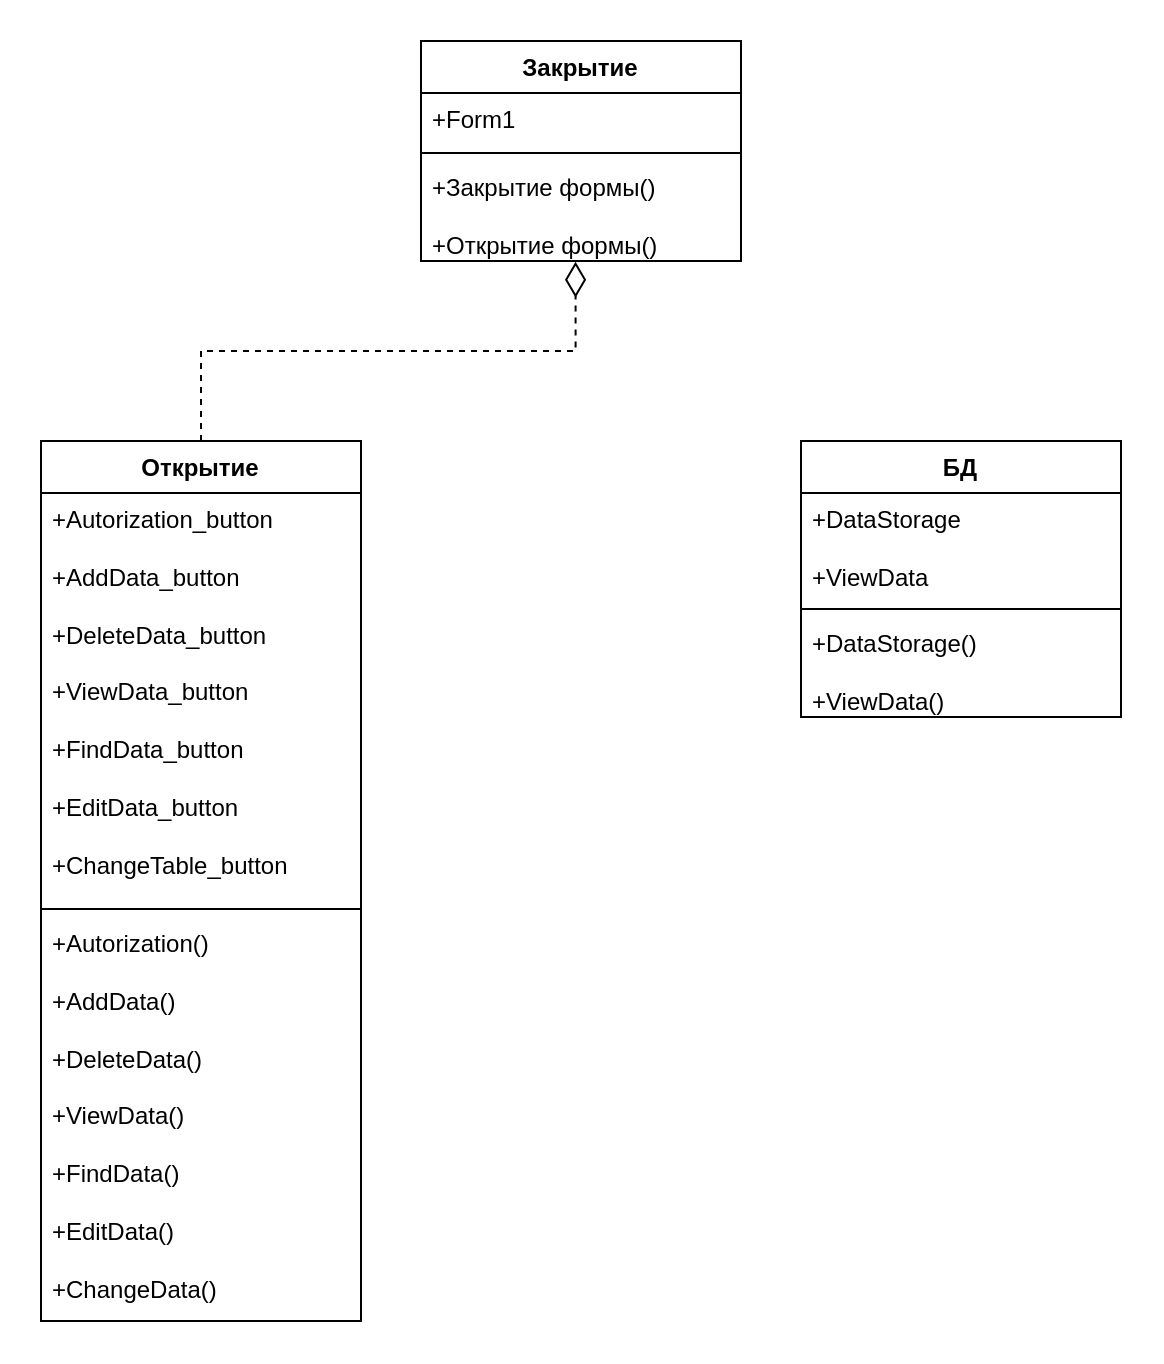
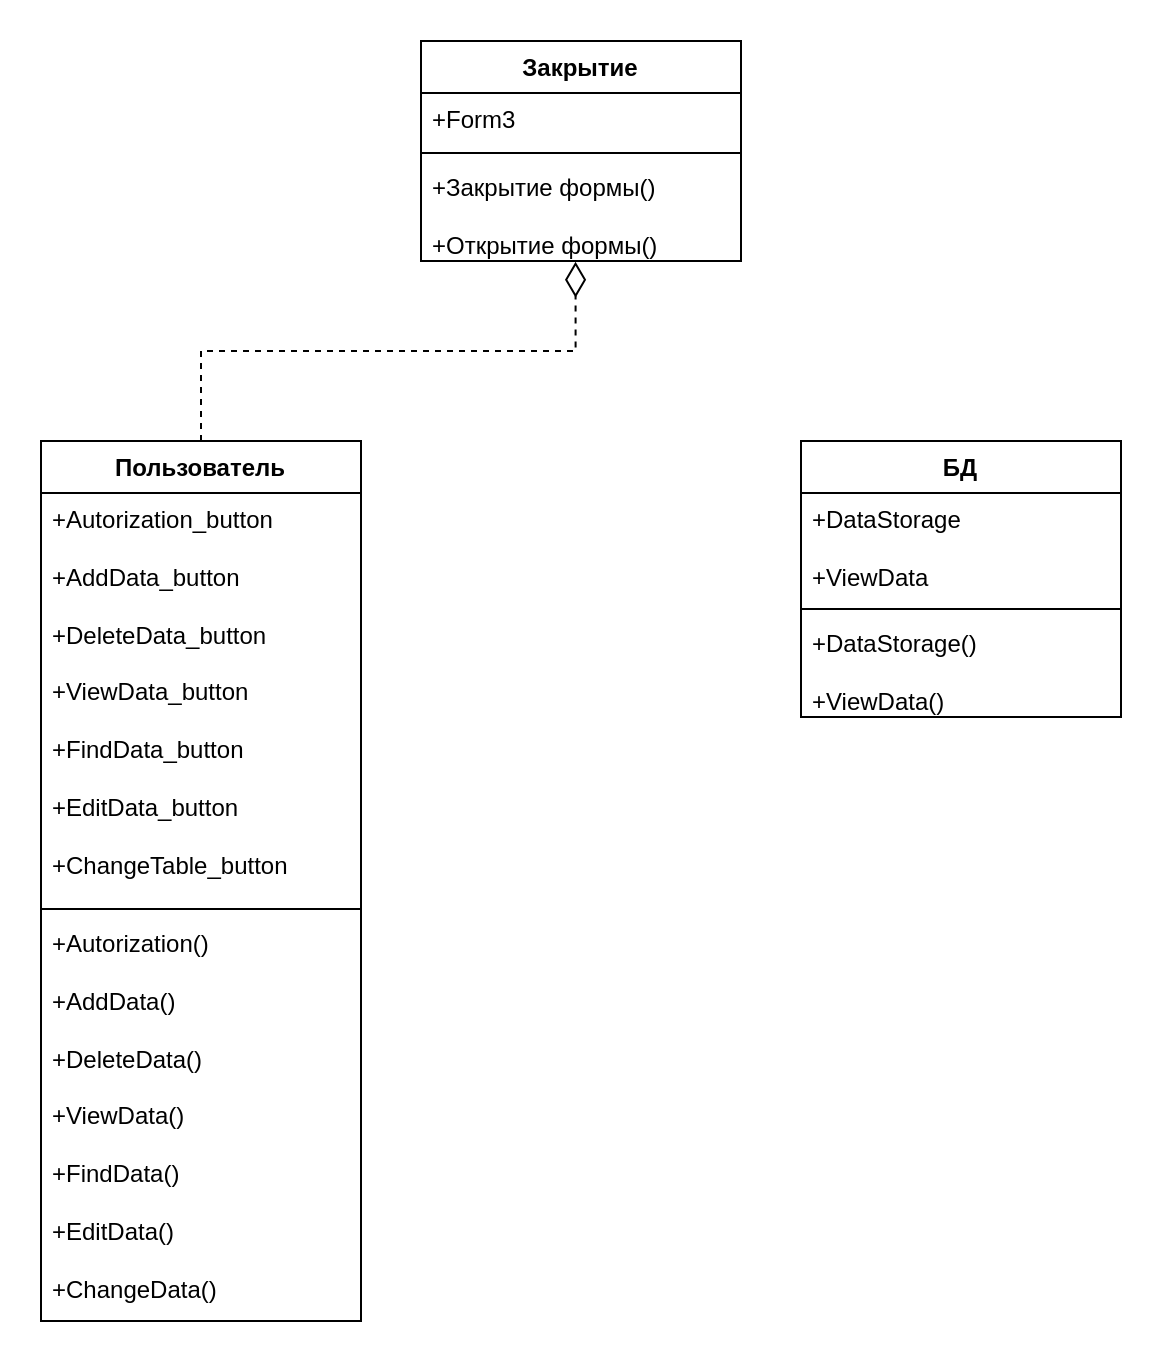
  <mxCell id="0" />
  <mxCell id="1" parent="0" />
  <mxCell id="2" value="Закрытие" style="swimlane;fontStyle=1;align=center;verticalAlign=top;childLayout=stackLayout;horizontal=1;startSize=26;horizontalStack=0;resizeParent=1;resizeParentMax=0;resizeLast=0;collapsible=1;marginBottom=0;whiteSpace=wrap;html=1;" vertex="1" parent="1"><mxGeometry x="210" y="20" width="160" height="110" as="geometry" /></mxCell>
- <mxCell id="3" value="+Form1" style="text;strokeColor=none;fillColor=none;align=left;verticalAlign=top;spacingLeft=4;spacingRight=4;overflow=hidden;rotatable=0;points=[[0,0.5],[1,0.5]];portConstraint=eastwest;whiteSpace=wrap;html=1;" vertex="1" parent="2"><mxGeometry y="26" width="160" height="26" as="geometry" /></mxCell>
+ <mxCell id="3" value="+Form3" style="text;strokeColor=none;fillColor=none;align=left;verticalAlign=top;spacingLeft=4;spacingRight=4;overflow=hidden;rotatable=0;points=[[0,0.5],[1,0.5]];portConstraint=eastwest;whiteSpace=wrap;html=1;" vertex="1" parent="2"><mxGeometry y="26" width="160" height="26" as="geometry" /></mxCell>
  <mxCell id="4" value="" style="line;strokeWidth=1;fillColor=none;align=left;verticalAlign=middle;spacingTop=-1;spacingLeft=3;spacingRight=3;rotatable=0;labelPosition=right;points=[];portConstraint=eastwest;strokeColor=inherit;" vertex="1" parent="2"><mxGeometry y="52" width="160" height="8" as="geometry" /></mxCell>
  <mxCell id="5" value="+Закрытие формы()&lt;div&gt;&lt;br&gt;&lt;/div&gt;&lt;div&gt;+Открытие формы()&lt;/div&gt;" style="text;strokeColor=none;fillColor=none;align=left;verticalAlign=top;spacingLeft=4;spacingRight=4;overflow=hidden;rotatable=0;points=[[0,0.5],[1,0.5]];portConstraint=eastwest;whiteSpace=wrap;html=1;" vertex="1" parent="2"><mxGeometry y="60" width="160" height="50" as="geometry" /></mxCell>
- <mxCell id="6" value="Открытие" style="swimlane;fontStyle=1;align=center;verticalAlign=top;childLayout=stackLayout;horizontal=1;startSize=26;horizontalStack=0;resizeParent=1;resizeParentMax=0;resizeLast=0;collapsible=1;marginBottom=0;whiteSpace=wrap;html=1;" vertex="1" parent="1"><mxGeometry x="20" y="220" width="160" height="440" as="geometry" /></mxCell>
+ <mxCell id="6" value="Пользователь" style="swimlane;fontStyle=1;align=center;verticalAlign=top;childLayout=stackLayout;horizontal=1;startSize=26;horizontalStack=0;resizeParent=1;resizeParentMax=0;resizeLast=0;collapsible=1;marginBottom=0;whiteSpace=wrap;html=1;" vertex="1" parent="1"><mxGeometry x="20" y="220" width="160" height="440" as="geometry" /></mxCell>
  <mxCell id="7" value="+Autorization_button&lt;div&gt;&lt;br&gt;&lt;/div&gt;&lt;div&gt;+AddData_button&lt;/div&gt;&lt;div&gt;&lt;br&gt;&lt;/div&gt;&lt;div&gt;+DeleteData_button&lt;/div&gt;&lt;div&gt;&lt;br&gt;&lt;/div&gt;&lt;div&gt;+ViewData_button&lt;/div&gt;&lt;div&gt;&lt;br&gt;&lt;/div&gt;&lt;div&gt;+FindData_button&lt;/div&gt;&lt;div&gt;&lt;br&gt;&lt;/div&gt;&lt;div&gt;+EditData_button&lt;/div&gt;&lt;div&gt;&lt;br&gt;&lt;/div&gt;&lt;div&gt;+ChangeTable_button&lt;/div&gt;" style="text;strokeColor=none;fillColor=none;align=left;verticalAlign=top;spacingLeft=4;spacingRight=4;overflow=hidden;rotatable=0;points=[[0,0.5],[1,0.5]];portConstraint=eastwest;whiteSpace=wrap;html=1;" vertex="1" parent="6"><mxGeometry y="26" width="160" height="204" as="geometry" /></mxCell>
  <mxCell id="8" value="" style="line;strokeWidth=1;fillColor=none;align=left;verticalAlign=middle;spacingTop=-1;spacingLeft=3;spacingRight=3;rotatable=0;labelPosition=right;points=[];portConstraint=eastwest;strokeColor=inherit;" vertex="1" parent="6"><mxGeometry y="230" width="160" height="8" as="geometry" /></mxCell>
  <mxCell id="9" value="+Autorization()&lt;div&gt;&lt;br&gt;&lt;/div&gt;&lt;div&gt;+AddData()&lt;/div&gt;&lt;div&gt;&lt;br&gt;&lt;/div&gt;&lt;div&gt;+DeleteData()&amp;nbsp;&lt;/div&gt;&lt;div&gt;&lt;br&gt;&lt;/div&gt;&lt;div&gt;+ViewData()&lt;/div&gt;&lt;div&gt;&lt;br&gt;&lt;/div&gt;&lt;div&gt;+FindData()&lt;/div&gt;&lt;div&gt;&lt;br&gt;&lt;/div&gt;&lt;div&gt;+EditData()&lt;/div&gt;&lt;div&gt;&lt;br&gt;&lt;/div&gt;&lt;div&gt;+ChangeData()&amp;nbsp;&lt;/div&gt;&lt;div&gt;&lt;br&gt;&lt;/div&gt;" style="text;strokeColor=none;fillColor=none;align=left;verticalAlign=top;spacingLeft=4;spacingRight=4;overflow=hidden;rotatable=0;points=[[0,0.5],[1,0.5]];portConstraint=eastwest;whiteSpace=wrap;html=1;" vertex="1" parent="6"><mxGeometry y="238" width="160" height="202" as="geometry" /></mxCell>
  <mxCell id="10" value="БД" style="swimlane;fontStyle=1;align=center;verticalAlign=top;childLayout=stackLayout;horizontal=1;startSize=26;horizontalStack=0;resizeParent=1;resizeParentMax=0;resizeLast=0;collapsible=1;marginBottom=0;whiteSpace=wrap;html=1;" vertex="1" parent="1"><mxGeometry x="400" y="220" width="160" height="138" as="geometry" /></mxCell>
  <mxCell id="11" value="&lt;div&gt;+DataStorage&lt;/div&gt;&lt;div&gt;&lt;br&gt;&lt;/div&gt;&lt;div&gt;+ViewData&lt;/div&gt;" style="text;strokeColor=none;fillColor=none;align=left;verticalAlign=top;spacingLeft=4;spacingRight=4;overflow=hidden;rotatable=0;points=[[0,0.5],[1,0.5]];portConstraint=eastwest;whiteSpace=wrap;html=1;" vertex="1" parent="10"><mxGeometry y="26" width="160" height="54" as="geometry" /></mxCell>
  <mxCell id="12" value="" style="line;strokeWidth=1;fillColor=none;align=left;verticalAlign=middle;spacingTop=-1;spacingLeft=3;spacingRight=3;rotatable=0;labelPosition=right;points=[];portConstraint=eastwest;strokeColor=inherit;" vertex="1" parent="10"><mxGeometry y="80" width="160" height="8" as="geometry" /></mxCell>
  <mxCell id="13" value="+DataStorage()&lt;div&gt;&lt;br&gt;&lt;/div&gt;&lt;div&gt;+ViewData()&lt;/div&gt;" style="text;strokeColor=none;fillColor=none;align=left;verticalAlign=top;spacingLeft=4;spacingRight=4;overflow=hidden;rotatable=0;points=[[0,0.5],[1,0.5]];portConstraint=eastwest;whiteSpace=wrap;html=1;" vertex="1" parent="10"><mxGeometry y="88" width="160" height="50" as="geometry" /></mxCell>
  <mxCell id="14" value="" style="endArrow=diamondThin;html=1;rounded=0;exitX=0.5;exitY=0;exitDx=0;exitDy=0;entryX=0.483;entryY=1.008;entryDx=0;entryDy=0;entryPerimeter=0;edgeStyle=orthogonalEdgeStyle;endFill=0;startSize=12;endSize=15;dashed=1;" edge="1" parent="1" source="6" target="5"><mxGeometry width="50" height="50" relative="1" as="geometry"><mxPoint x="280" y="350" as="sourcePoint" /><mxPoint x="330" y="300" as="targetPoint" /></mxGeometry></mxCell>
